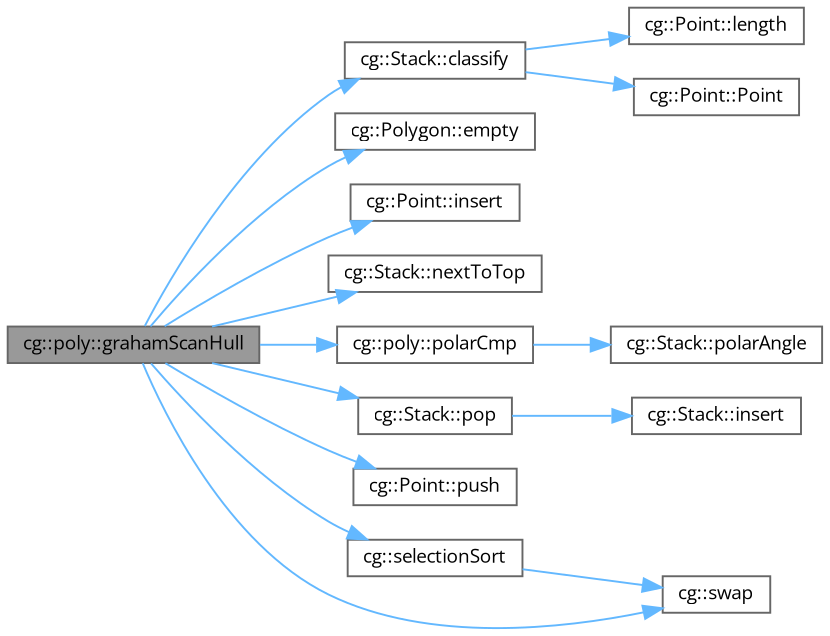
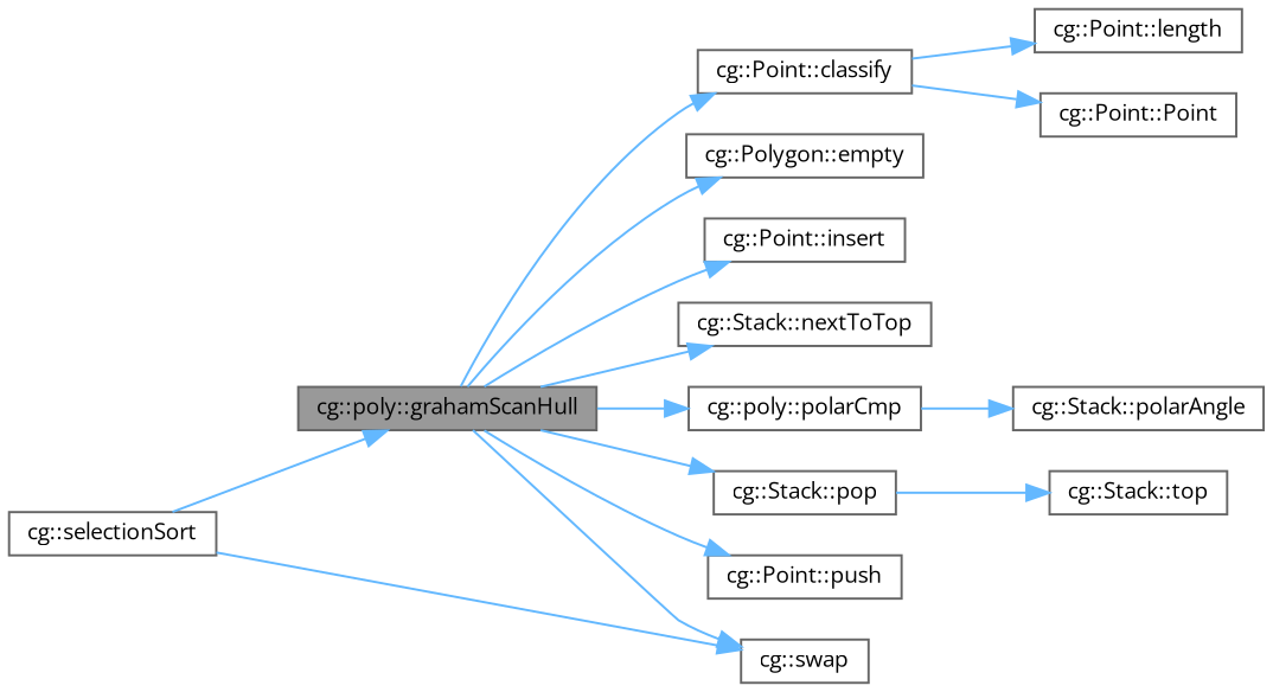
  digraph {
    fontname="Open Sans"
    rankdir=LR
    node [color=grey40 fillcolor=white fontname="Open Sans" fontsize=10 shape=box style=filled]
    edge [color=steelblue1 fontname="Open Sans" fontsize=10 labelfontname=Helvetica labelfontsize=10 style=solid]
    n1 [color=gray40 fillcolor=grey60 fontcolor=black height=0.2 label="cg::poly::grahamScanHull" width=0.4]
-   n2 [height=0.2 label="cg::Stack::classify" width=0.4]
+   n2 [height=0.2 label="cg::Point::classify" width=0.4]
    n3 [height=0.2 label="cg::Polygon::empty" width=0.4]
    n4 [height=0.2 label="cg::Point::insert" width=0.4]
    n5 [height=0.2 label="cg::Stack::nextToTop" width=0.4]
    n6 [height=0.2 label="cg::poly::polarCmp" width=0.4]
    n7 [height=0.2 label="cg::Stack::pop" width=0.4]
    n8 [height=0.2 label="cg::Point::push" width=0.4]
    n9 [height=0.2 label="cg::selectionSort" width=0.4]
    n10 [height=0.2 label="cg::swap" width=0.4]
    n11 [height=0.2 label="cg::Point::length" width=0.4]
    n12 [height=0.2 label="cg::Point::Point" width=0.4]
    n13 [height=0.2 label="cg::Stack::polarAngle" width=0.4]
-   n14 [height=0.2 label="cg::Stack::insert" width=0.4]
+   n14 [height=0.2 label="cg::Stack::top" width=0.4]
    n1 -> n2
    n1 -> n3
    n1 -> n4
    n1 -> n5
    n1 -> n6
    n1 -> n7
    n1 -> n8
-   n1 -> n9
+   n9 -> n1
    n1 -> n10
    n2 -> n11
    n2 -> n12
    n6 -> n13
    n7 -> n14
    n9 -> n10
  }
